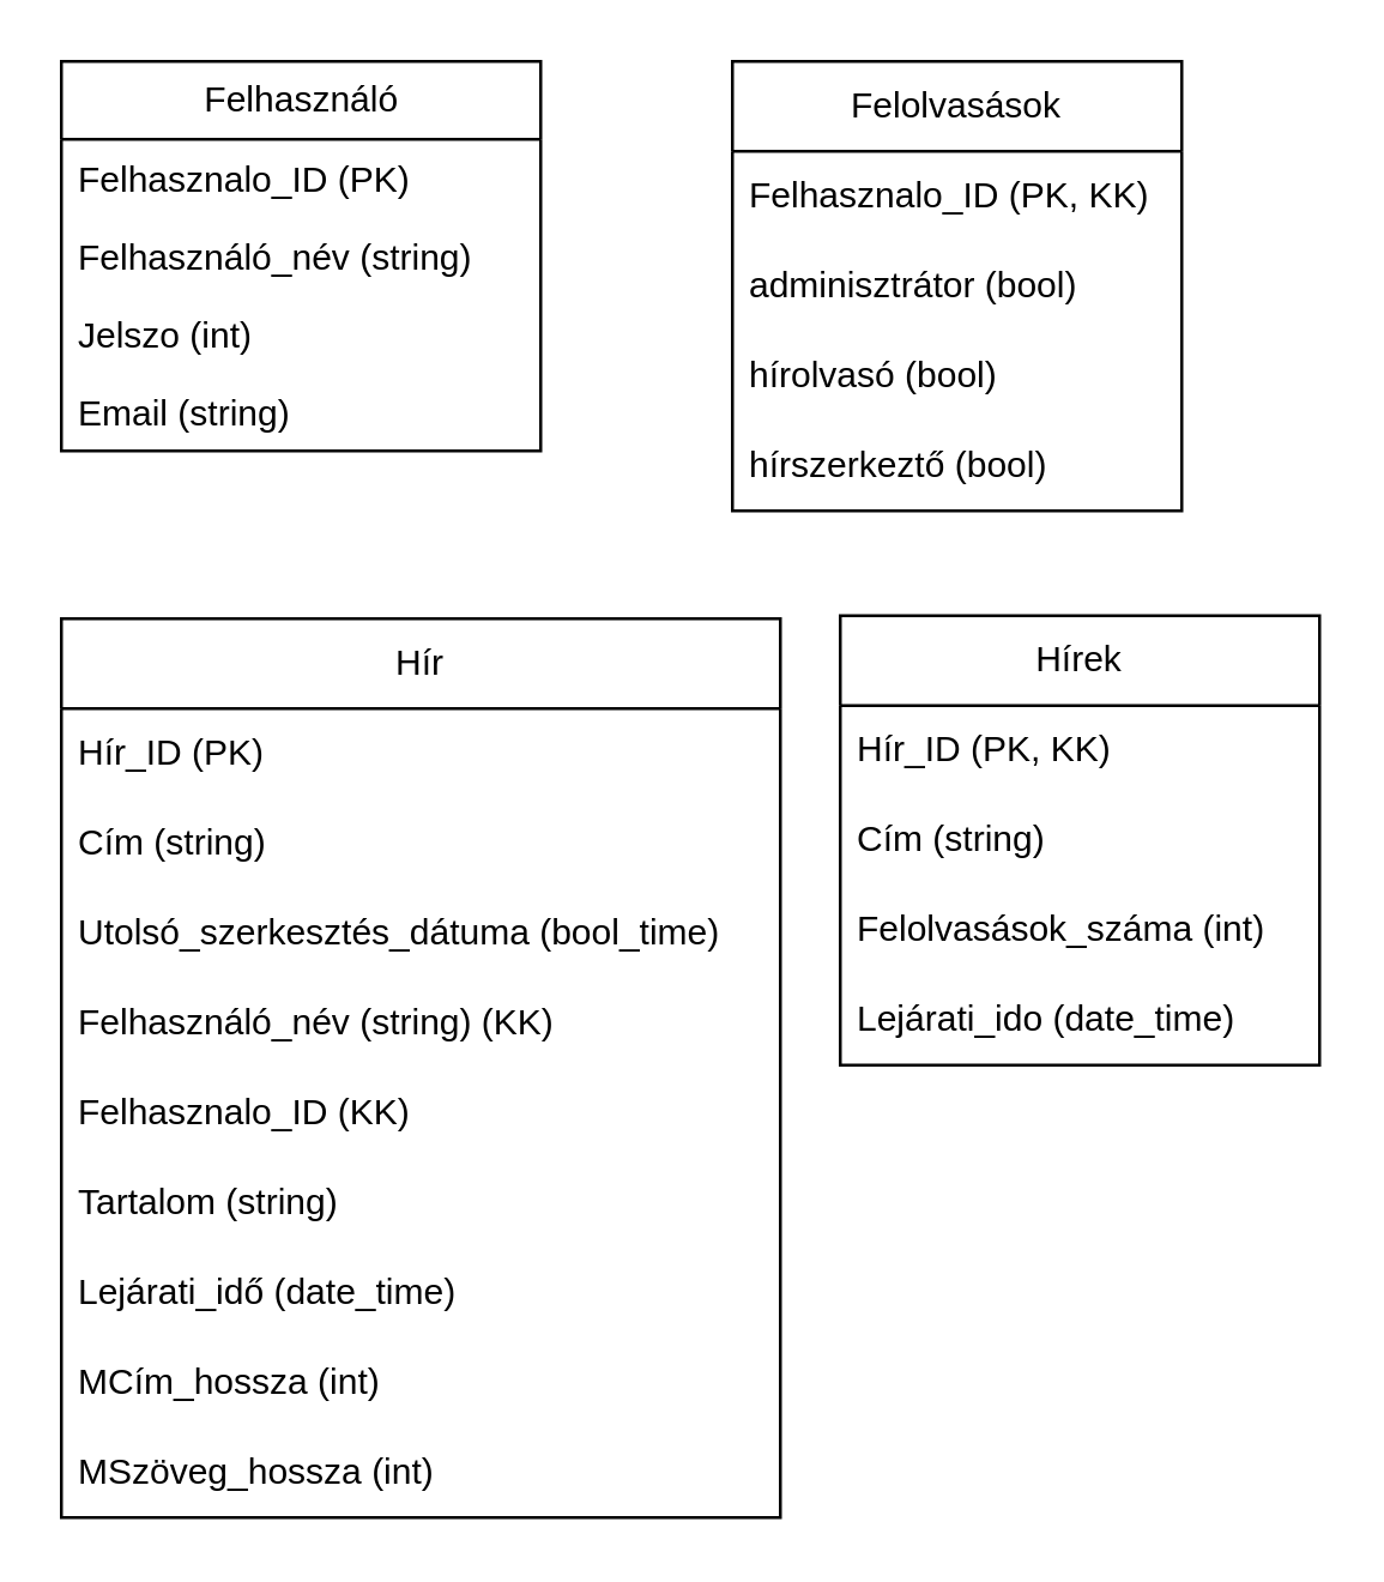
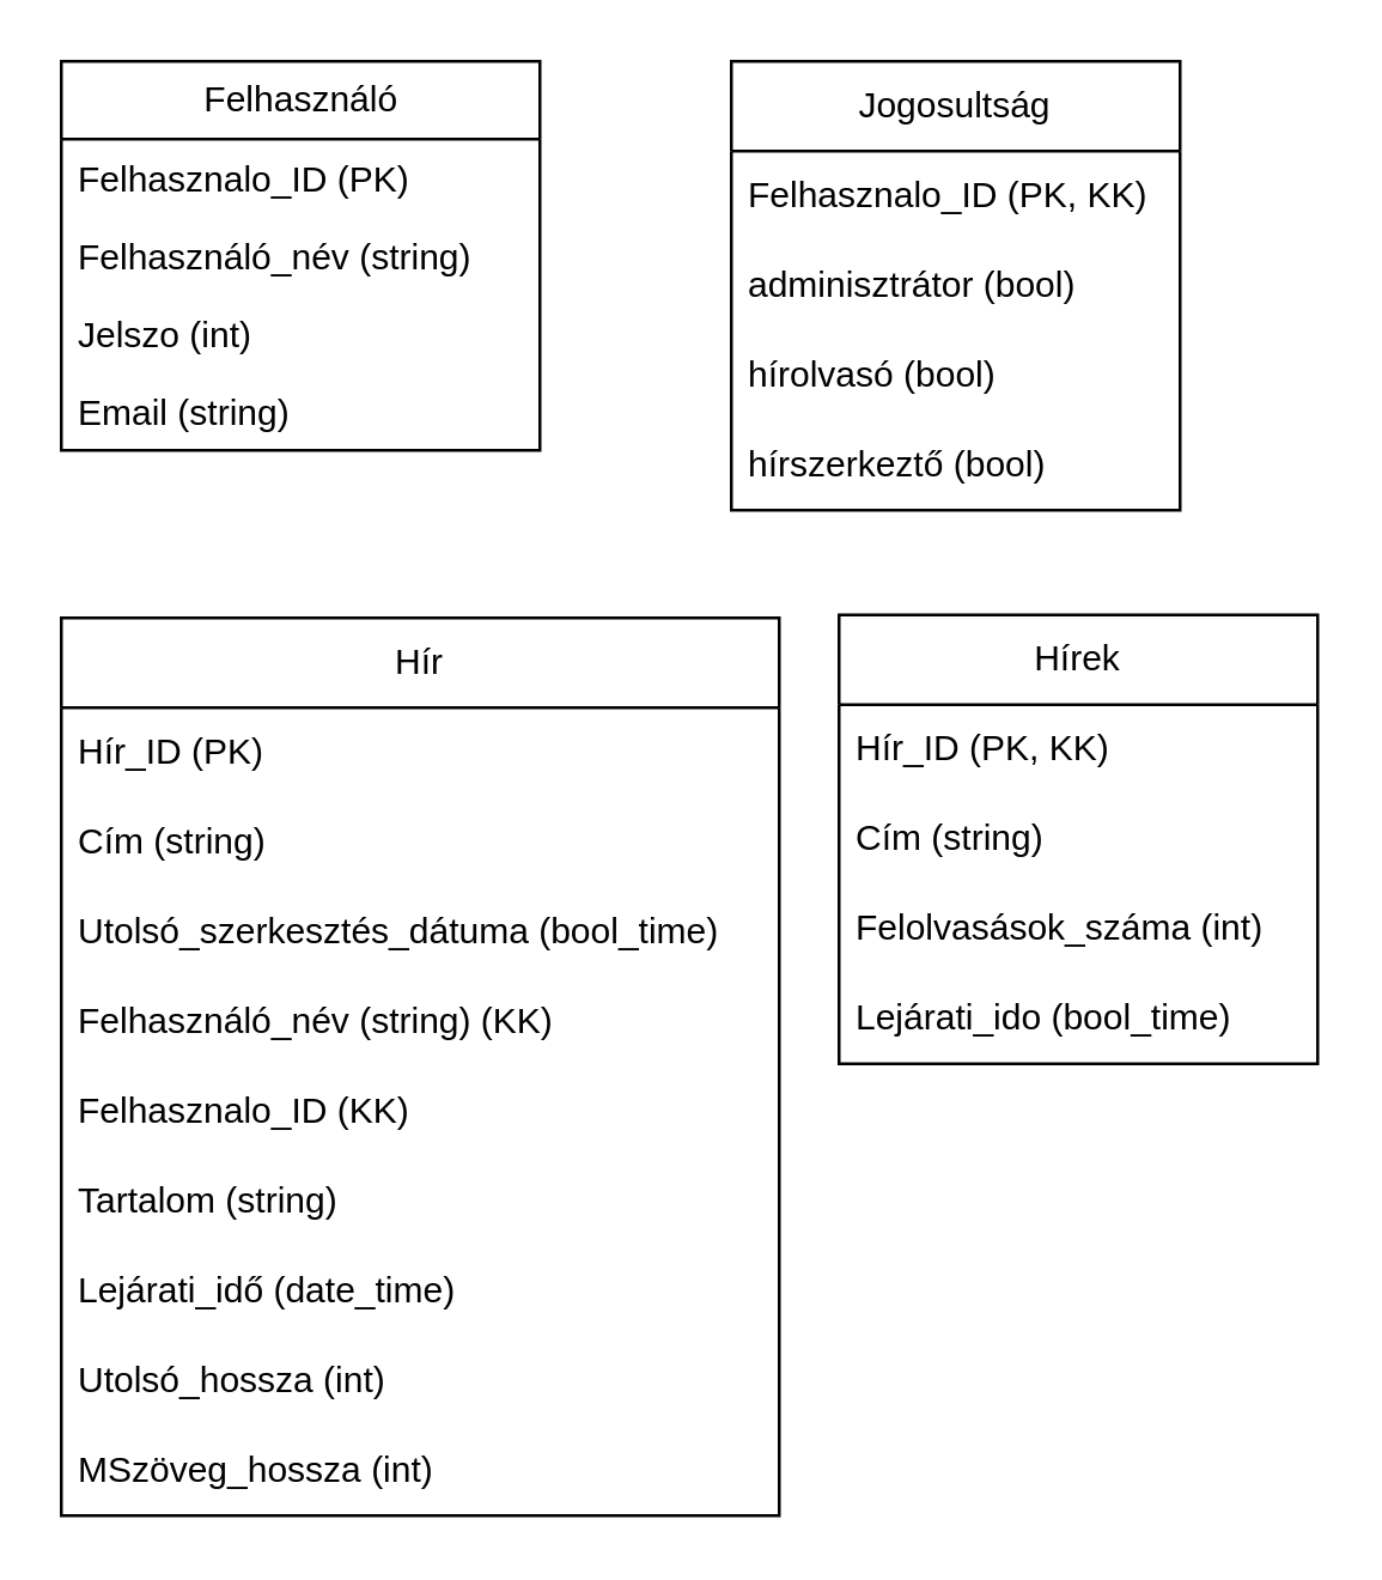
  <mxCell id="0" />
  <mxCell id="1" parent="0" />
  <mxCell id="2" value="Felhasználó" style="swimlane;fontStyle=0;childLayout=stackLayout;horizontal=1;startSize=26;fillColor=none;horizontalStack=0;resizeParent=1;resizeParentMax=0;resizeLast=0;collapsible=1;marginBottom=0;html=1;" vertex="1" parent="1"><mxGeometry x="20" y="20" width="160" height="130" as="geometry" /></mxCell>
  <mxCell id="3" value="Felhasznalo_ID (PK)" style="text;strokeColor=none;fillColor=none;align=left;verticalAlign=top;spacingLeft=4;spacingRight=4;overflow=hidden;rotatable=0;points=[[0,0.5],[1,0.5]];portConstraint=eastwest;whiteSpace=wrap;html=1;" vertex="1" parent="2"><mxGeometry y="26" width="160" height="26" as="geometry" /></mxCell>
  <mxCell id="4" value="Felhasználó_név (string)" style="text;strokeColor=none;fillColor=none;align=left;verticalAlign=top;spacingLeft=4;spacingRight=4;overflow=hidden;rotatable=0;points=[[0,0.5],[1,0.5]];portConstraint=eastwest;whiteSpace=wrap;html=1;" vertex="1" parent="2"><mxGeometry y="52" width="160" height="26" as="geometry" /></mxCell>
  <mxCell id="5" value="Jelszo (int)" style="text;strokeColor=none;fillColor=none;align=left;verticalAlign=top;spacingLeft=4;spacingRight=4;overflow=hidden;rotatable=0;points=[[0,0.5],[1,0.5]];portConstraint=eastwest;whiteSpace=wrap;html=1;" vertex="1" parent="2"><mxGeometry y="78" width="160" height="26" as="geometry" /></mxCell>
  <mxCell id="6" value="Email (string)" style="text;strokeColor=none;fillColor=none;align=left;verticalAlign=top;spacingLeft=4;spacingRight=4;overflow=hidden;rotatable=0;points=[[0,0.5],[1,0.5]];portConstraint=eastwest;whiteSpace=wrap;html=1;" vertex="1" parent="2"><mxGeometry y="104" width="160" height="26" as="geometry" /></mxCell>
- <mxCell id="7" value="Felolvasások" style="swimlane;fontStyle=0;childLayout=stackLayout;horizontal=1;startSize=30;horizontalStack=0;resizeParent=1;resizeParentMax=0;resizeLast=0;collapsible=1;marginBottom=0;whiteSpace=wrap;html=1;" vertex="1" parent="1"><mxGeometry x="244" y="20" width="150" height="150" as="geometry" /></mxCell>
+ <mxCell id="7" value="Jogosultság" style="swimlane;fontStyle=0;childLayout=stackLayout;horizontal=1;startSize=30;horizontalStack=0;resizeParent=1;resizeParentMax=0;resizeLast=0;collapsible=1;marginBottom=0;whiteSpace=wrap;html=1;" vertex="1" parent="1"><mxGeometry x="244" y="20" width="150" height="150" as="geometry" /></mxCell>
  <mxCell id="8" value="Felhasznalo_ID (PK, KK)" style="text;strokeColor=none;fillColor=none;align=left;verticalAlign=middle;spacingLeft=4;spacingRight=4;overflow=hidden;points=[[0,0.5],[1,0.5]];portConstraint=eastwest;rotatable=0;whiteSpace=wrap;html=1;" vertex="1" parent="7"><mxGeometry y="30" width="150" height="30" as="geometry" /></mxCell>
  <mxCell id="9" value="adminisztrátor (bool)" style="text;strokeColor=none;fillColor=none;align=left;verticalAlign=middle;spacingLeft=4;spacingRight=4;overflow=hidden;points=[[0,0.5],[1,0.5]];portConstraint=eastwest;rotatable=0;whiteSpace=wrap;html=1;" vertex="1" parent="7"><mxGeometry y="60" width="150" height="30" as="geometry" /></mxCell>
  <mxCell id="10" value="hírolvasó (bool)" style="text;strokeColor=none;fillColor=none;align=left;verticalAlign=middle;spacingLeft=4;spacingRight=4;overflow=hidden;points=[[0,0.5],[1,0.5]];portConstraint=eastwest;rotatable=0;whiteSpace=wrap;html=1;" vertex="1" parent="7"><mxGeometry y="90" width="150" height="30" as="geometry" /></mxCell>
  <mxCell id="11" value="hírszerkeztő (bool)" style="text;strokeColor=none;fillColor=none;align=left;verticalAlign=middle;spacingLeft=4;spacingRight=4;overflow=hidden;points=[[0,0.5],[1,0.5]];portConstraint=eastwest;rotatable=0;whiteSpace=wrap;html=1;" vertex="1" parent="7"><mxGeometry y="120" width="150" height="30" as="geometry" /></mxCell>
  <mxCell id="12" value="Hír" style="swimlane;fontStyle=0;childLayout=stackLayout;horizontal=1;startSize=30;horizontalStack=0;resizeParent=1;resizeParentMax=0;resizeLast=0;collapsible=1;marginBottom=0;whiteSpace=wrap;html=1;" vertex="1" parent="1"><mxGeometry x="20" y="206" width="240" height="300" as="geometry" /></mxCell>
  <mxCell id="13" value="Hír_ID (PK)" style="text;strokeColor=none;fillColor=none;align=left;verticalAlign=middle;spacingLeft=4;spacingRight=4;overflow=hidden;points=[[0,0.5],[1,0.5]];portConstraint=eastwest;rotatable=0;whiteSpace=wrap;html=1;" vertex="1" parent="12"><mxGeometry y="30" width="240" height="30" as="geometry" /></mxCell>
  <mxCell id="14" value="Cím (string)" style="text;strokeColor=none;fillColor=none;align=left;verticalAlign=middle;spacingLeft=4;spacingRight=4;overflow=hidden;points=[[0,0.5],[1,0.5]];portConstraint=eastwest;rotatable=0;whiteSpace=wrap;html=1;" vertex="1" parent="12"><mxGeometry y="60" width="240" height="30" as="geometry" /></mxCell>
  <mxCell id="15" value="Utolsó_szerkesztés_dátuma (bool_time)" style="text;strokeColor=none;fillColor=none;align=left;verticalAlign=middle;spacingLeft=4;spacingRight=4;overflow=hidden;points=[[0,0.5],[1,0.5]];portConstraint=eastwest;rotatable=0;whiteSpace=wrap;html=1;" vertex="1" parent="12"><mxGeometry y="90" width="240" height="30" as="geometry" /></mxCell>
  <mxCell id="16" value="Felhasználó_név (string) (KK)" style="text;strokeColor=none;fillColor=none;align=left;verticalAlign=middle;spacingLeft=4;spacingRight=4;overflow=hidden;points=[[0,0.5],[1,0.5]];portConstraint=eastwest;rotatable=0;whiteSpace=wrap;html=1;" vertex="1" parent="12"><mxGeometry y="120" width="240" height="30" as="geometry" /></mxCell>
  <mxCell id="17" value="Felhasznalo_ID (KK)" style="text;strokeColor=none;fillColor=none;align=left;verticalAlign=middle;spacingLeft=4;spacingRight=4;overflow=hidden;points=[[0,0.5],[1,0.5]];portConstraint=eastwest;rotatable=0;whiteSpace=wrap;html=1;" vertex="1" parent="12"><mxGeometry y="150" width="240" height="30" as="geometry" /></mxCell>
  <mxCell id="18" value="Tartalom (string)" style="text;strokeColor=none;fillColor=none;align=left;verticalAlign=middle;spacingLeft=4;spacingRight=4;overflow=hidden;points=[[0,0.5],[1,0.5]];portConstraint=eastwest;rotatable=0;whiteSpace=wrap;html=1;" vertex="1" parent="12"><mxGeometry y="180" width="240" height="30" as="geometry" /></mxCell>
  <mxCell id="19" value="Lejárati_idő (date_time)" style="text;strokeColor=none;fillColor=none;align=left;verticalAlign=middle;spacingLeft=4;spacingRight=4;overflow=hidden;points=[[0,0.5],[1,0.5]];portConstraint=eastwest;rotatable=0;whiteSpace=wrap;html=1;" vertex="1" parent="12"><mxGeometry y="210" width="240" height="30" as="geometry" /></mxCell>
- <mxCell id="20" value="MCím_hossza (int)" style="text;strokeColor=none;fillColor=none;align=left;verticalAlign=middle;spacingLeft=4;spacingRight=4;overflow=hidden;points=[[0,0.5],[1,0.5]];portConstraint=eastwest;rotatable=0;whiteSpace=wrap;html=1;" vertex="1" parent="12"><mxGeometry y="240" width="240" height="30" as="geometry" /></mxCell>
+ <mxCell id="20" value="Utolsó_hossza (int)" style="text;strokeColor=none;fillColor=none;align=left;verticalAlign=middle;spacingLeft=4;spacingRight=4;overflow=hidden;points=[[0,0.5],[1,0.5]];portConstraint=eastwest;rotatable=0;whiteSpace=wrap;html=1;" vertex="1" parent="12"><mxGeometry y="240" width="240" height="30" as="geometry" /></mxCell>
  <mxCell id="21" value="MSzöveg_hossza (int)" style="text;strokeColor=none;fillColor=none;align=left;verticalAlign=middle;spacingLeft=4;spacingRight=4;overflow=hidden;points=[[0,0.5],[1,0.5]];portConstraint=eastwest;rotatable=0;whiteSpace=wrap;html=1;" vertex="1" parent="12"><mxGeometry y="270" width="240" height="30" as="geometry" /></mxCell>
  <mxCell id="22" value="Hírek" style="swimlane;fontStyle=0;childLayout=stackLayout;horizontal=1;startSize=30;horizontalStack=0;resizeParent=1;resizeParentMax=0;resizeLast=0;collapsible=1;marginBottom=0;whiteSpace=wrap;html=1;" vertex="1" parent="1"><mxGeometry x="280" y="205" width="160" height="150" as="geometry" /></mxCell>
  <mxCell id="23" value="Hír_ID (PK, KK)" style="text;strokeColor=none;fillColor=none;align=left;verticalAlign=middle;spacingLeft=4;spacingRight=4;overflow=hidden;points=[[0,0.5],[1,0.5]];portConstraint=eastwest;rotatable=0;whiteSpace=wrap;html=1;" vertex="1" parent="22"><mxGeometry y="30" width="160" height="30" as="geometry" /></mxCell>
  <mxCell id="24" value="Cím (string)" style="text;strokeColor=none;fillColor=none;align=left;verticalAlign=middle;spacingLeft=4;spacingRight=4;overflow=hidden;points=[[0,0.5],[1,0.5]];portConstraint=eastwest;rotatable=0;whiteSpace=wrap;html=1;" vertex="1" parent="22"><mxGeometry y="60" width="160" height="30" as="geometry" /></mxCell>
  <mxCell id="25" value="Felolvasások_száma (int)" style="text;strokeColor=none;fillColor=none;align=left;verticalAlign=middle;spacingLeft=4;spacingRight=4;overflow=hidden;points=[[0,0.5],[1,0.5]];portConstraint=eastwest;rotatable=0;whiteSpace=wrap;html=1;" vertex="1" parent="22"><mxGeometry y="90" width="160" height="30" as="geometry" /></mxCell>
- <mxCell id="26" value="Lejárati_ido (date_time)" style="text;strokeColor=none;fillColor=none;align=left;verticalAlign=middle;spacingLeft=4;spacingRight=4;overflow=hidden;points=[[0,0.5],[1,0.5]];portConstraint=eastwest;rotatable=0;whiteSpace=wrap;html=1;" vertex="1" parent="22"><mxGeometry y="120" width="160" height="30" as="geometry" /></mxCell>
+ <mxCell id="26" value="Lejárati_ido (bool_time)" style="text;strokeColor=none;fillColor=none;align=left;verticalAlign=middle;spacingLeft=4;spacingRight=4;overflow=hidden;points=[[0,0.5],[1,0.5]];portConstraint=eastwest;rotatable=0;whiteSpace=wrap;html=1;" vertex="1" parent="22"><mxGeometry y="120" width="160" height="30" as="geometry" /></mxCell>
